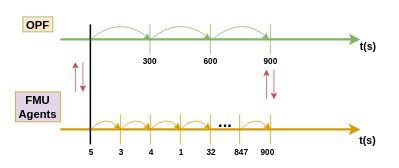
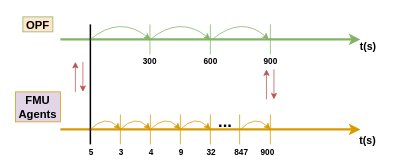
  <mxCell id="0" />
  <mxCell id="1" parent="0" />
  <mxCell id="2" value="" style="endArrow=classic;html=1;strokeWidth=3;fillColor=#ffe6cc;strokeColor=#d79b00;" parent="1" edge="1"><mxGeometry width="50" height="50" relative="1" as="geometry"><mxPoint x="80" y="172" as="sourcePoint" /><mxPoint x="480" y="172" as="targetPoint" /></mxGeometry></mxCell>
  <mxCell id="3" value="" style="endArrow=classic;html=1;strokeWidth=3;fillColor=#d5e8d4;strokeColor=#82b366;" parent="1" edge="1"><mxGeometry width="50" height="50" relative="1" as="geometry"><mxPoint x="80" y="52" as="sourcePoint" /><mxPoint x="480" y="52" as="targetPoint" /></mxGeometry></mxCell>
  <mxCell id="4" value="" style="curved=1;endArrow=classic;html=1;strokeWidth=1;fillColor=#ffe6cc;strokeColor=#d79b00;" parent="1" edge="1"><mxGeometry width="50" height="50" relative="1" as="geometry"><mxPoint x="320" y="172" as="sourcePoint" /><mxPoint x="360" y="172" as="targetPoint" /><Array as="points"><mxPoint x="340" y="152" /></Array></mxGeometry></mxCell>
  <mxCell id="5" value="&lt;b&gt;&lt;font style=&quot;font-size: 15px&quot;&gt;FMU Agents&lt;/font&gt;&lt;/b&gt;" style="rounded=0;whiteSpace=wrap;html=1;fillColor=#e1d5e7;strokeColor=#d79b00;" parent="1" vertex="1"><mxGeometry x="20" y="122" width="60" height="40" as="geometry" /></mxCell>
  <mxCell id="6" value="&lt;b&gt;&lt;font style=&quot;font-size: 15px&quot;&gt;OPF&lt;/font&gt;&lt;/b&gt;" style="rounded=0;whiteSpace=wrap;html=1;fillColor=#ffe6cc;strokeColor=#82b366;" parent="1" vertex="1"><mxGeometry x="30" y="22" width="40" height="20" as="geometry" /></mxCell>
  <mxCell id="7" value="" style="endArrow=none;html=1;strokeWidth=2;" parent="1" edge="1"><mxGeometry width="50" height="50" relative="1" as="geometry"><mxPoint x="120" y="192" as="sourcePoint" /><mxPoint x="120" y="32" as="targetPoint" /></mxGeometry></mxCell>
  <mxCell id="8" value="&lt;b&gt;&lt;font style=&quot;font-size: 14px&quot;&gt;t(s)&lt;/font&gt;&lt;/b&gt;" style="text;html=1;align=center;verticalAlign=middle;resizable=0;points=[];autosize=1;" parent="1" vertex="1"><mxGeometry x="470" y="52" width="40" height="20" as="geometry" /></mxCell>
  <mxCell id="9" value="&lt;b style=&quot;color: rgb(0 , 0 , 0) ; font-family: &amp;#34;helvetica&amp;#34; ; font-style: normal ; letter-spacing: normal ; text-indent: 0px ; text-transform: none ; word-spacing: 0px ; background-color: rgb(248 , 249 , 250)&quot;&gt;&lt;font style=&quot;font-size: 14px&quot;&gt;t(s)&lt;/font&gt;&lt;/b&gt;" style="text;whiteSpace=wrap;html=1;align=center;" parent="1" vertex="1"><mxGeometry x="470" y="172" width="40" height="30" as="geometry" /></mxCell>
  <mxCell id="10" value="" style="curved=1;endArrow=classic;html=1;strokeWidth=1;fillColor=#ffe6cc;strokeColor=#d79b00;" parent="1" edge="1"><mxGeometry width="50" height="50" relative="1" as="geometry"><mxPoint x="160" y="172" as="sourcePoint" /><mxPoint x="200" y="172" as="targetPoint" /><Array as="points"><mxPoint x="180" y="152" /></Array></mxGeometry></mxCell>
  <mxCell id="11" value="" style="curved=1;endArrow=classic;html=1;strokeWidth=1;fillColor=#ffe6cc;strokeColor=#d79b00;" parent="1" edge="1"><mxGeometry width="50" height="50" relative="1" as="geometry"><mxPoint x="240" y="172" as="sourcePoint" /><mxPoint x="280" y="172" as="targetPoint" /><Array as="points"><mxPoint x="260" y="152" /></Array></mxGeometry></mxCell>
  <mxCell id="12" value="" style="curved=1;endArrow=classic;html=1;strokeWidth=1;fillColor=#ffe6cc;strokeColor=#d79b00;" parent="1" edge="1"><mxGeometry width="50" height="50" relative="1" as="geometry"><mxPoint x="200" y="172" as="sourcePoint" /><mxPoint x="240" y="172" as="targetPoint" /><Array as="points"><mxPoint x="220" y="152" /></Array></mxGeometry></mxCell>
  <mxCell id="13" value="" style="curved=1;endArrow=classic;html=1;strokeWidth=1;fillColor=#ffe6cc;strokeColor=#d79b00;" parent="1" edge="1"><mxGeometry width="50" height="50" relative="1" as="geometry"><mxPoint x="120" y="172" as="sourcePoint" /><mxPoint x="160" y="172" as="targetPoint" /><Array as="points"><mxPoint x="140" y="152" /></Array></mxGeometry></mxCell>
  <mxCell id="14" value="&lt;font style=&quot;font-size: 22px&quot;&gt;&lt;b&gt;...&lt;/b&gt;&lt;/font&gt;" style="text;html=1;strokeColor=none;fillColor=none;align=center;verticalAlign=middle;whiteSpace=wrap;rounded=0;" parent="1" vertex="1"><mxGeometry x="280" y="152" width="40" height="20" as="geometry" /></mxCell>
  <mxCell id="15" value="" style="endArrow=none;html=1;strokeWidth=1;fillColor=#ffe6cc;strokeColor=#d79b00;" parent="1" edge="1"><mxGeometry width="50" height="50" relative="1" as="geometry"><mxPoint x="160" y="192" as="sourcePoint" /><mxPoint x="160" y="152" as="targetPoint" /></mxGeometry></mxCell>
  <mxCell id="16" value="&lt;b&gt;3&lt;/b&gt;" style="edgeLabel;html=1;align=center;verticalAlign=middle;resizable=0;points=[];" parent="15" vertex="1" connectable="0"><mxGeometry x="-1" y="-9" relative="1" as="geometry"><mxPoint x="-9" y="10" as="offset" /></mxGeometry></mxCell>
  <mxCell id="17" value="" style="endArrow=none;html=1;strokeWidth=1;fillColor=#ffe6cc;strokeColor=#d79b00;" parent="1" edge="1"><mxGeometry width="50" height="50" relative="1" as="geometry"><mxPoint x="240" y="192" as="sourcePoint" /><mxPoint x="240" y="152" as="targetPoint" /></mxGeometry></mxCell>
  <mxCell id="18" value="" style="endArrow=none;html=1;strokeWidth=1;fillColor=#ffe6cc;strokeColor=#d79b00;" parent="1" edge="1"><mxGeometry width="50" height="50" relative="1" as="geometry"><mxPoint x="200" y="192" as="sourcePoint" /><mxPoint x="200" y="152" as="targetPoint" /></mxGeometry></mxCell>
  <mxCell id="19" value="" style="endArrow=none;html=1;strokeWidth=1;fillColor=#ffe6cc;strokeColor=#d79b00;" parent="1" edge="1"><mxGeometry width="50" height="50" relative="1" as="geometry"><mxPoint x="319" y="192" as="sourcePoint" /><mxPoint x="319" y="152" as="targetPoint" /></mxGeometry></mxCell>
  <mxCell id="20" value="" style="endArrow=none;html=1;strokeWidth=1;fillColor=#ffe6cc;strokeColor=#d79b00;" parent="1" edge="1"><mxGeometry width="50" height="50" relative="1" as="geometry"><mxPoint x="280" y="192" as="sourcePoint" /><mxPoint x="280" y="152" as="targetPoint" /></mxGeometry></mxCell>
  <mxCell id="21" value="" style="endArrow=none;html=1;strokeWidth=1;fillColor=#ffe6cc;strokeColor=#d79b00;" parent="1" edge="1"><mxGeometry width="50" height="50" relative="1" as="geometry"><mxPoint x="360" y="192" as="sourcePoint" /><mxPoint x="360" y="152" as="targetPoint" /></mxGeometry></mxCell>
  <mxCell id="22" value="" style="endArrow=none;html=1;strokeWidth=1;fillColor=#d5e8d4;strokeColor=#82b366;" parent="1" edge="1"><mxGeometry width="50" height="50" relative="1" as="geometry"><mxPoint x="360" y="72" as="sourcePoint" /><mxPoint x="360" y="32" as="targetPoint" /></mxGeometry></mxCell>
  <mxCell id="23" value="&lt;b&gt;900&lt;/b&gt;" style="edgeLabel;html=1;align=center;verticalAlign=middle;resizable=0;points=[];" parent="22" vertex="1" connectable="0"><mxGeometry x="-1" y="8" relative="1" as="geometry"><mxPoint x="7" y="8" as="offset" /></mxGeometry></mxCell>
  <mxCell id="24" value="&lt;b&gt;5&lt;/b&gt;" style="edgeLabel;html=1;align=center;verticalAlign=middle;resizable=0;points=[];" parent="1" vertex="1" connectable="0"><mxGeometry x="120" y="202" as="geometry"><mxPoint as="offset" /></mxGeometry></mxCell>
  <mxCell id="25" value="&lt;b&gt;4&lt;/b&gt;" style="edgeLabel;html=1;align=center;verticalAlign=middle;resizable=0;points=[];" parent="1" vertex="1" connectable="0"><mxGeometry x="200" y="202" as="geometry" /></mxCell>
- <mxCell id="26" value="&lt;b&gt;1&lt;/b&gt;" style="edgeLabel;html=1;align=center;verticalAlign=middle;resizable=0;points=[];" parent="1" vertex="1" connectable="0"><mxGeometry x="240" y="202" as="geometry" /></mxCell>
+ <mxCell id="26" value="&lt;b&gt;9&lt;/b&gt;" style="edgeLabel;html=1;align=center;verticalAlign=middle;resizable=0;points=[];" parent="1" vertex="1" connectable="0"><mxGeometry x="240" y="202" as="geometry" /></mxCell>
  <mxCell id="27" value="&lt;b&gt;32&lt;/b&gt;" style="edgeLabel;html=1;align=center;verticalAlign=middle;resizable=0;points=[];" parent="1" vertex="1" connectable="0"><mxGeometry x="280" y="202" as="geometry" /></mxCell>
  <mxCell id="28" value="&lt;b&gt;847&lt;/b&gt;" style="edgeLabel;html=1;align=center;verticalAlign=middle;resizable=0;points=[];" parent="1" vertex="1" connectable="0"><mxGeometry x="320" y="202" as="geometry" /></mxCell>
  <mxCell id="29" value="&lt;b&gt;900&lt;/b&gt;" style="edgeLabel;html=1;align=center;verticalAlign=middle;resizable=0;points=[];" parent="1" vertex="1" connectable="0"><mxGeometry x="360" y="202" as="geometry"><mxPoint x="-5" as="offset" /></mxGeometry></mxCell>
  <mxCell id="30" value="" style="endArrow=classic;html=1;strokeWidth=1;fillColor=#f8cecc;strokeColor=#b85450;" parent="1" edge="1"><mxGeometry width="50" height="50" relative="1" as="geometry"><mxPoint x="100" y="122" as="sourcePoint" /><mxPoint x="100" y="82" as="targetPoint" /></mxGeometry></mxCell>
  <mxCell id="31" value="" style="endArrow=classic;html=1;strokeWidth=1;fillColor=#f8cecc;strokeColor=#b85450;" parent="1" edge="1"><mxGeometry width="50" height="50" relative="1" as="geometry"><mxPoint x="110" y="82" as="sourcePoint" /><mxPoint x="110" y="122" as="targetPoint" /><Array as="points"><mxPoint x="110" y="102" /></Array></mxGeometry></mxCell>
  <mxCell id="32" value="" style="endArrow=classic;html=1;strokeWidth=1;fillColor=#f8cecc;strokeColor=#b85450;" parent="1" edge="1"><mxGeometry width="50" height="50" relative="1" as="geometry"><mxPoint x="354.76" y="132" as="sourcePoint" /><mxPoint x="354.76" y="92" as="targetPoint" /></mxGeometry></mxCell>
  <mxCell id="33" value="" style="endArrow=classic;html=1;strokeWidth=1;fillColor=#f8cecc;strokeColor=#b85450;" parent="1" edge="1"><mxGeometry width="50" height="50" relative="1" as="geometry"><mxPoint x="364.76" y="92" as="sourcePoint" /><mxPoint x="364.76" y="132" as="targetPoint" /><Array as="points"><mxPoint x="364.76" y="112" /></Array></mxGeometry></mxCell>
  <mxCell id="34" value="" style="endArrow=none;html=1;strokeWidth=1;fillColor=#d5e8d4;strokeColor=#82b366;" edge="1" parent="1"><mxGeometry width="50" height="50" relative="1" as="geometry"><mxPoint x="199.43" y="72" as="sourcePoint" /><mxPoint x="199.43" y="32" as="targetPoint" /></mxGeometry></mxCell>
  <mxCell id="35" value="&lt;b&gt;300&lt;/b&gt;" style="edgeLabel;html=1;align=center;verticalAlign=middle;resizable=0;points=[];" vertex="1" connectable="0" parent="34"><mxGeometry x="-1" y="8" relative="1" as="geometry"><mxPoint x="7" y="8" as="offset" /></mxGeometry></mxCell>
  <mxCell id="36" value="" style="endArrow=none;html=1;strokeWidth=1;fillColor=#d5e8d4;strokeColor=#82b366;" edge="1" parent="1"><mxGeometry width="50" height="50" relative="1" as="geometry"><mxPoint x="280" y="72" as="sourcePoint" /><mxPoint x="280" y="32" as="targetPoint" /></mxGeometry></mxCell>
  <mxCell id="37" value="&lt;b&gt;600&lt;/b&gt;" style="edgeLabel;html=1;align=center;verticalAlign=middle;resizable=0;points=[];" vertex="1" connectable="0" parent="36"><mxGeometry x="-1" y="8" relative="1" as="geometry"><mxPoint x="7" y="8" as="offset" /></mxGeometry></mxCell>
  <mxCell id="38" value="" style="curved=1;endArrow=classic;html=1;strokeWidth=1;fillColor=#d5e8d4;strokeColor=#82b366;" edge="1" parent="1"><mxGeometry width="50" height="50" relative="1" as="geometry"><mxPoint x="282.5" y="52" as="sourcePoint" /><mxPoint x="358" y="52" as="targetPoint" /><Array as="points"><mxPoint x="321.5" y="20" /></Array></mxGeometry></mxCell>
  <mxCell id="39" value="" style="curved=1;endArrow=classic;html=1;strokeWidth=1;fillColor=#d5e8d4;strokeColor=#82b366;" edge="1" parent="1"><mxGeometry width="50" height="50" relative="1" as="geometry"><mxPoint x="200" y="52" as="sourcePoint" /><mxPoint x="280" y="52" as="targetPoint" /><Array as="points"><mxPoint x="239" y="20" /></Array></mxGeometry></mxCell>
  <mxCell id="40" value="" style="curved=1;endArrow=classic;html=1;strokeWidth=1;fillColor=#d5e8d4;strokeColor=#82b366;" edge="1" parent="1"><mxGeometry width="50" height="50" relative="1" as="geometry"><mxPoint x="120" y="52" as="sourcePoint" /><mxPoint x="200" y="52" as="targetPoint" /><Array as="points"><mxPoint x="159" y="20" /></Array></mxGeometry></mxCell>
